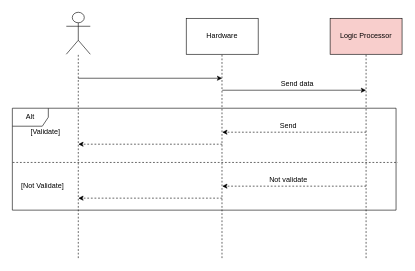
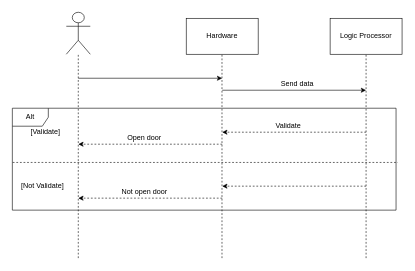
  <mxCell id="0" />
  <mxCell id="1" parent="0" />
  <mxCell id="2" value="Hardware" style="rounded=0;whiteSpace=wrap;html=1;" vertex="1" parent="1"><mxGeometry x="310" y="30" width="120" height="60" as="geometry" /></mxCell>
- <mxCell id="3" value="Logic Processor" style="rounded=0;whiteSpace=wrap;html=1;fillColor=#f8cecc;" vertex="1" parent="1"><mxGeometry x="550" y="30" width="120" height="60" as="geometry" /></mxCell>
+ <mxCell id="3" value="Logic Processor" style="rounded=0;whiteSpace=wrap;html=1;" vertex="1" parent="1"><mxGeometry x="550" y="30" width="120" height="60" as="geometry" /></mxCell>
  <mxCell id="4" value="" style="endArrow=none;dashed=1;html=1;" edge="1" parent="1"><mxGeometry width="50" height="50" relative="1" as="geometry"><mxPoint x="130" y="430" as="sourcePoint" /><mxPoint x="130" y="90" as="targetPoint" /></mxGeometry></mxCell>
  <mxCell id="5" value="" style="endArrow=none;dashed=1;html=1;" edge="1" parent="1"><mxGeometry width="50" height="50" relative="1" as="geometry"><mxPoint x="369.66" y="430" as="sourcePoint" /><mxPoint x="369.66" y="90" as="targetPoint" /></mxGeometry></mxCell>
  <mxCell id="6" value="" style="endArrow=none;dashed=1;html=1;" edge="1" parent="1"><mxGeometry width="50" height="50" relative="1" as="geometry"><mxPoint x="610" y="430" as="sourcePoint" /><mxPoint x="610" y="90" as="targetPoint" /></mxGeometry></mxCell>
  <mxCell id="7" value="" style="shape=umlActor;verticalLabelPosition=bottom;verticalAlign=top;html=1;" vertex="1" parent="1"><mxGeometry x="110" y="20" width="40" height="70" as="geometry" /></mxCell>
  <mxCell id="8" value="" style="endArrow=classic;html=1;" edge="1" parent="1"><mxGeometry width="50" height="50" relative="1" as="geometry"><mxPoint x="130" y="130" as="sourcePoint" /><mxPoint x="370" y="130" as="targetPoint" /></mxGeometry></mxCell>
  <mxCell id="9" value="" style="endArrow=classic;html=1;" edge="1" parent="1"><mxGeometry width="50" height="50" relative="1" as="geometry"><mxPoint x="370" y="150" as="sourcePoint" /><mxPoint x="610" y="150" as="targetPoint" /></mxGeometry></mxCell>
  <mxCell id="10" value="Send data" style="text;html=1;align=center;verticalAlign=middle;resizable=0;points=[];autosize=1;" vertex="1" parent="1"><mxGeometry x="460" y="130" width="70" height="20" as="geometry" /></mxCell>
  <mxCell id="11" value="" style="endArrow=classic;html=1;dashed=1;" edge="1" parent="1"><mxGeometry width="50" height="50" relative="1" as="geometry"><mxPoint x="610" y="220" as="sourcePoint" /><mxPoint x="370" y="220" as="targetPoint" /></mxGeometry></mxCell>
  <mxCell id="12" value="Alt" style="shape=umlFrame;whiteSpace=wrap;html=1;fillColor=none;" vertex="1" parent="1"><mxGeometry x="20" y="180" width="640" height="170" as="geometry" /></mxCell>
- <mxCell id="13" value="Send" style="text;html=1;align=center;verticalAlign=middle;resizable=0;points=[];autosize=1;" vertex="1" parent="1"><mxGeometry x="450" y="200" width="60" height="20" as="geometry" /></mxCell>
+ <mxCell id="13" value="Validate" style="text;html=1;align=center;verticalAlign=middle;resizable=0;points=[];autosize=1;" vertex="1" parent="1"><mxGeometry x="450" y="200" width="60" height="20" as="geometry" /></mxCell>
  <mxCell id="14" value="" style="endArrow=classic;html=1;dashed=1;" edge="1" parent="1"><mxGeometry width="50" height="50" relative="1" as="geometry"><mxPoint x="370" y="240" as="sourcePoint" /><mxPoint x="130" y="240" as="targetPoint" /></mxGeometry></mxCell>
+ <mxCell id="15" value="Open door" style="text;html=1;align=center;verticalAlign=middle;resizable=0;points=[];autosize=1;" vertex="1" parent="1"><mxGeometry x="205" y="220" width="70" height="20" as="geometry" /></mxCell>
  <mxCell id="16" value="" style="endArrow=classic;html=1;dashed=1;" edge="1" parent="1"><mxGeometry width="50" height="50" relative="1" as="geometry"><mxPoint x="610" y="310" as="sourcePoint" /><mxPoint x="370" y="310" as="targetPoint" /></mxGeometry></mxCell>
- <mxCell id="17" value="Not validate" style="text;html=1;align=center;verticalAlign=middle;resizable=0;points=[];autosize=1;" vertex="1" parent="1"><mxGeometry x="440" y="290" width="80" height="20" as="geometry" /></mxCell>
  <mxCell id="18" value="" style="endArrow=classic;html=1;dashed=1;" edge="1" parent="1"><mxGeometry width="50" height="50" relative="1" as="geometry"><mxPoint x="370" y="330" as="sourcePoint" /><mxPoint x="130" y="330" as="targetPoint" /></mxGeometry></mxCell>
+ <mxCell id="19" value="Not open door" style="text;html=1;align=center;verticalAlign=middle;resizable=0;points=[];autosize=1;" vertex="1" parent="1"><mxGeometry x="195" y="310" width="90" height="20" as="geometry" /></mxCell>
  <mxCell id="20" value="" style="endArrow=none;dashed=1;html=1;exitX=0.001;exitY=0.532;exitDx=0;exitDy=0;exitPerimeter=0;entryX=1.005;entryY=0.532;entryDx=0;entryDy=0;entryPerimeter=0;" edge="1" parent="1" source="12" target="12"><mxGeometry width="50" height="50" relative="1" as="geometry"><mxPoint x="370" y="250" as="sourcePoint" /><mxPoint x="420" y="200" as="targetPoint" /></mxGeometry></mxCell>
  <mxCell id="21" value="[Validate]" style="text;html=1;align=center;verticalAlign=middle;resizable=0;points=[];autosize=1;" vertex="1" parent="1"><mxGeometry x="45" y="210" width="60" height="20" as="geometry" /></mxCell>
  <mxCell id="22" value="[Not Validate]" style="text;html=1;align=center;verticalAlign=middle;resizable=0;points=[];autosize=1;" vertex="1" parent="1"><mxGeometry x="25" y="300" width="90" height="20" as="geometry" /></mxCell>
